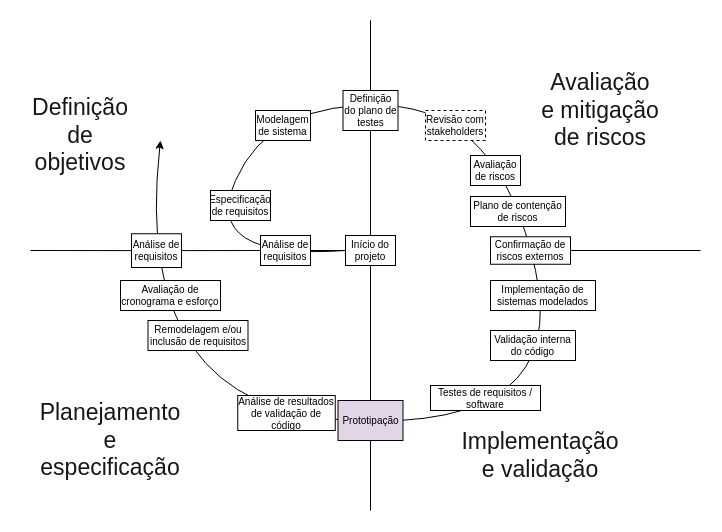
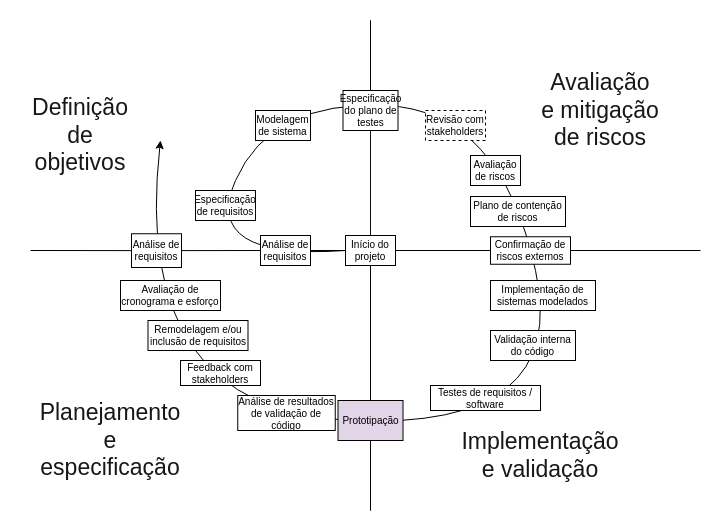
  <mxCell id="0" />
  <mxCell id="1" parent="0" />
  <mxCell id="2" value="" style="endArrow=none;html=1;rounded=0;strokeColor=#0D0D0D;" edge="1" parent="1"><mxGeometry width="50" height="50" relative="1" as="geometry"><mxPoint x="370" y="510" as="sourcePoint" /><mxPoint x="370" y="20" as="targetPoint" /></mxGeometry></mxCell>
  <mxCell id="3" value="" style="curved=1;endArrow=classic;html=1;rounded=0;exitX=0;exitY=0.5;exitDx=0;exitDy=0;strokeColor=#000000;" edge="1" parent="1" source="31"><mxGeometry width="50" height="50" relative="1" as="geometry"><mxPoint x="345" y="250" as="sourcePoint" /><mxPoint x="160" y="140" as="targetPoint" /><Array as="points"><mxPoint x="200" y="260" /><mxPoint x="270" y="100" /><mxPoint x="500" y="110" /><mxPoint x="570" y="430" /><mxPoint x="130" y="410" /></Array></mxGeometry></mxCell>
  <mxCell id="4" value="" style="endArrow=none;html=1;rounded=0;strokeColor=#000000;" edge="1" parent="1" source="15"><mxGeometry width="50" height="50" relative="1" as="geometry"><mxPoint x="-150" y="250" as="sourcePoint" /><mxPoint x="700" y="250" as="targetPoint" /></mxGeometry></mxCell>
  <mxCell id="5" value="Definição de objetivos" style="text;html=1;strokeColor=none;fillColor=none;align=center;verticalAlign=middle;whiteSpace=wrap;rounded=0;direction=south;rotation=0;fontSize=23;fontColor=#171717;" vertex="1" parent="1"><mxGeometry x="20" y="90" width="120" height="90" as="geometry" /></mxCell>
  <mxCell id="6" value="" style="endArrow=none;html=1;rounded=0;strokeColor=#000000;" edge="1" parent="1" source="32"><mxGeometry width="50" height="50" relative="1" as="geometry"><mxPoint x="370" y="-80" as="sourcePoint" /><mxPoint x="370" y="510" as="targetPoint" /></mxGeometry></mxCell>
  <mxCell id="7" value="Avaliação e mitigação de riscos" style="text;html=1;strokeColor=none;fillColor=none;align=center;verticalAlign=middle;whiteSpace=wrap;rounded=0;direction=south;rotation=0;fontSize=23;fontColor=#171717;" vertex="1" parent="1"><mxGeometry x="540" y="65" width="120" height="90" as="geometry" /></mxCell>
  <mxCell id="8" value="Implementação e validação" style="text;html=1;strokeColor=none;fillColor=none;align=center;verticalAlign=middle;whiteSpace=wrap;rounded=0;direction=south;rotation=0;fontSize=23;fontColor=#171717;" vertex="1" parent="1"><mxGeometry x="480" y="400" width="120" height="110" as="geometry" /></mxCell>
  <mxCell id="9" value="Planejamento e especificação" style="text;html=1;strokeColor=none;fillColor=none;align=center;verticalAlign=middle;whiteSpace=wrap;rounded=0;direction=south;rotation=0;fontSize=23;fontColor=#171717;" vertex="1" parent="1"><mxGeometry x="50" y="385" width="120" height="110" as="geometry" /></mxCell>
  <mxCell id="10" value="" style="endArrow=none;html=1;rounded=0;fontSize=10;strokeColor=#000000;" edge="1" parent="1" source="28" target="11"><mxGeometry width="50" height="50" relative="1" as="geometry"><mxPoint x="-150" y="250" as="sourcePoint" /><mxPoint x="890" y="250" as="targetPoint" /></mxGeometry></mxCell>
  <mxCell id="11" value="Análise de requisitos" style="rounded=0;whiteSpace=wrap;html=1;fontSize=10;" vertex="1" parent="1"><mxGeometry x="260" y="235" width="50" height="30" as="geometry" /></mxCell>
- <mxCell id="12" value="Especificação de requisitos" style="rounded=0;whiteSpace=wrap;html=1;fontSize=10;" vertex="1" parent="1"><mxGeometry x="210" y="190" width="60" height="30" as="geometry" /></mxCell>
+ <mxCell id="12" value="Especificação de requisitos" style="rounded=0;whiteSpace=wrap;html=1;fontSize=10;" vertex="1" parent="1"><mxGeometry x="195" y="190" width="60" height="30" as="geometry" /></mxCell>
+ <mxCell id="13" value="" style="endArrow=none;html=1;rounded=0;fontSize=10;strokeColor=#000000;" edge="1" parent="1" source="31" target="15"><mxGeometry width="50" height="50" relative="1" as="geometry"><mxPoint x="300" y="250" as="sourcePoint" /><mxPoint x="890" y="250" as="targetPoint" /></mxGeometry></mxCell>
  <mxCell id="14" value="Avaliação de riscos" style="rounded=0;whiteSpace=wrap;html=1;fontSize=10;" vertex="1" parent="1"><mxGeometry x="470" y="155" width="50" height="30" as="geometry" /></mxCell>
  <mxCell id="15" value="Confirmação de riscos externos" style="rounded=0;whiteSpace=wrap;html=1;fontSize=10;" vertex="1" parent="1"><mxGeometry x="490" y="236.25" width="80" height="27.5" as="geometry" /></mxCell>
  <mxCell id="16" value="Implementação de sistemas modelados" style="rounded=0;whiteSpace=wrap;html=1;fontSize=10;" vertex="1" parent="1"><mxGeometry x="490" y="280" width="105" height="30" as="geometry" /></mxCell>
  <mxCell id="17" value="" style="endArrow=none;html=1;rounded=0;fontSize=10;strokeColor=#000000;" edge="1" parent="1" source="31" target="32"><mxGeometry width="50" height="50" relative="1" as="geometry"><mxPoint x="370" y="270" as="sourcePoint" /><mxPoint x="370" y="590" as="targetPoint" /></mxGeometry></mxCell>
  <mxCell id="18" value="Plano de contenção de riscos" style="rounded=0;whiteSpace=wrap;html=1;fontSize=10;" vertex="1" parent="1"><mxGeometry x="470" y="196" width="95" height="30" as="geometry" /></mxCell>
  <mxCell id="19" value="" style="endArrow=none;html=1;rounded=0;entryX=0.5;entryY=0;entryDx=0;entryDy=0;strokeColor=#000000;" edge="1" parent="1" target="20"><mxGeometry width="50" height="50" relative="1" as="geometry"><mxPoint x="370" y="20" as="sourcePoint" /><mxPoint x="370" y="230" as="targetPoint" /></mxGeometry></mxCell>
- <mxCell id="20" value="Definição do plano de testes" style="rounded=0;whiteSpace=wrap;html=1;fontSize=10;" vertex="1" parent="1"><mxGeometry x="342.5" y="90" width="55" height="40" as="geometry" /></mxCell>
+ <mxCell id="20" value="Especificação do plano de testes" style="rounded=0;whiteSpace=wrap;html=1;fontSize=10;" vertex="1" parent="1"><mxGeometry x="342.5" y="90" width="55" height="40" as="geometry" /></mxCell>
  <mxCell id="21" value="Testes de requisitos / software" style="rounded=0;whiteSpace=wrap;html=1;fontSize=10;" vertex="1" parent="1"><mxGeometry x="430" y="385" width="110" height="25" as="geometry" /></mxCell>
  <mxCell id="22" value="Validação interna do código" style="rounded=0;whiteSpace=wrap;html=1;fontSize=10;" vertex="1" parent="1"><mxGeometry x="490" y="330" width="85" height="30" as="geometry" /></mxCell>
  <mxCell id="23" value="Análise de resultados de validação de código" style="rounded=0;whiteSpace=wrap;html=1;fontSize=10;" vertex="1" parent="1"><mxGeometry x="237.25" y="395" width="97.5" height="35" as="geometry" /></mxCell>
+ <mxCell id="24" value="Feedback com stakeholders" style="rounded=0;whiteSpace=wrap;html=1;fontSize=10;" vertex="1" parent="1"><mxGeometry x="180" y="360" width="80" height="25" as="geometry" /></mxCell>
  <mxCell id="25" value="Remodelagem e/ou inclusão de requisitos" style="rounded=0;whiteSpace=wrap;html=1;fontSize=10;" vertex="1" parent="1"><mxGeometry x="147.5" y="320" width="100" height="30" as="geometry" /></mxCell>
  <mxCell id="26" value="Avaliação de cronograma e esforço" style="rounded=0;whiteSpace=wrap;html=1;fontSize=10;" vertex="1" parent="1"><mxGeometry x="120" y="280" width="100" height="30" as="geometry" /></mxCell>
  <mxCell id="27" value="" style="endArrow=none;html=1;rounded=0;strokeColor=#000000;" edge="1" parent="1" target="28"><mxGeometry width="50" height="50" relative="1" as="geometry"><mxPoint x="30" y="250" as="sourcePoint" /><mxPoint x="260" y="250" as="targetPoint" /></mxGeometry></mxCell>
  <mxCell id="28" value="Análise de requisitos" style="rounded=0;whiteSpace=wrap;html=1;fontSize=10;" vertex="1" parent="1"><mxGeometry x="131" y="233.25" width="50" height="33.75" as="geometry" /></mxCell>
  <mxCell id="29" value="Revisão com stakeholders" style="rounded=0;whiteSpace=wrap;html=1;fontSize=10;dashed=1;" vertex="1" parent="1"><mxGeometry x="425" y="110" width="60" height="30" as="geometry" /></mxCell>
  <mxCell id="30" value="" style="endArrow=none;html=1;rounded=0;fontSize=10;strokeColor=#000000;" edge="1" parent="1" source="11" target="31"><mxGeometry width="50" height="50" relative="1" as="geometry"><mxPoint x="310" y="250" as="sourcePoint" /><mxPoint x="473" y="250" as="targetPoint" /></mxGeometry></mxCell>
  <mxCell id="31" value="Início do projeto" style="rounded=0;whiteSpace=wrap;html=1;fontSize=10;labelBackgroundColor=none;labelBorderColor=none;noLabel=0;portConstraintRotation=0;" vertex="1" parent="1"><mxGeometry x="345" y="235" width="50" height="30" as="geometry" /></mxCell>
  <mxCell id="32" value="Prototipação" style="rounded=0;whiteSpace=wrap;html=1;fontSize=10;fillColor=#e1d5e7;" vertex="1" parent="1"><mxGeometry x="337.5" y="400" width="65" height="40" as="geometry" /></mxCell>
  <mxCell id="33" value="Modelagem de sistema" style="rounded=0;whiteSpace=wrap;html=1;fontSize=10;" vertex="1" parent="1"><mxGeometry x="255" y="110" width="55" height="30" as="geometry" /></mxCell>
  <mxCell id="34" style="edgeStyle=orthogonalEdgeStyle;rounded=0;orthogonalLoop=1;jettySize=auto;html=1;exitX=0.5;exitY=1;exitDx=0;exitDy=0;" edge="1" parent="1" source="32" target="32"><mxGeometry relative="1" as="geometry" /></mxCell>
